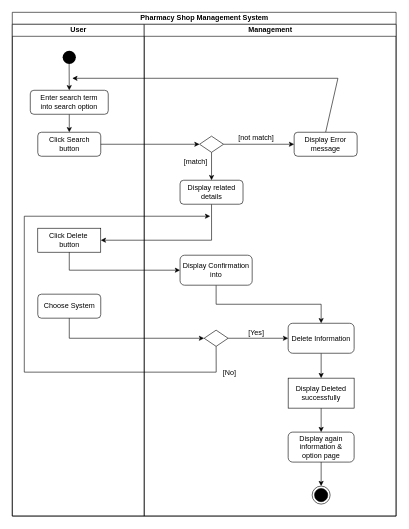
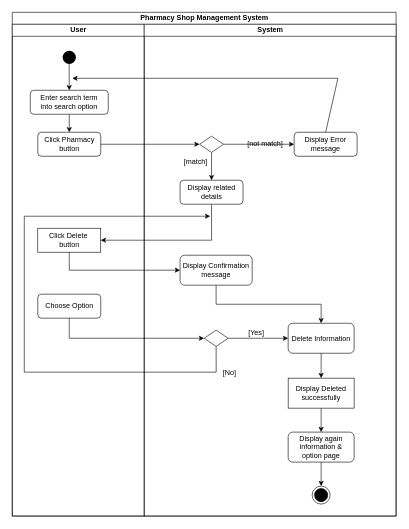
  <mxCell id="0" />
  <mxCell id="1" parent="0" />
  <mxCell id="2" value="Pharmacy Shop Management System" style="swimlane;childLayout=stackLayout;resizeParent=1;resizeParentMax=0;startSize=20;html=1;" vertex="1" parent="1"><mxGeometry x="20" y="20" width="640" height="840" as="geometry" /></mxCell>
  <mxCell id="3" value="User" style="swimlane;startSize=20;html=1;" vertex="1" parent="2"><mxGeometry y="20" width="220" height="820" as="geometry" /></mxCell>
  <mxCell id="4" style="rounded=0;orthogonalLoop=1;jettySize=auto;html=1;exitX=0.493;exitY=0.867;exitDx=0;exitDy=0;entryX=0.5;entryY=0;entryDx=0;entryDy=0;exitPerimeter=0;" edge="1" parent="3" source="5" target="7"><mxGeometry relative="1" as="geometry" /></mxCell>
  <mxCell id="5" value="" style="ellipse;shape=startState;fillColor=#000000;strokeColor=none;" parent="3" vertex="1"><mxGeometry x="80" y="40" width="30" height="30" as="geometry" /></mxCell>
  <mxCell id="6" style="rounded=0;orthogonalLoop=1;jettySize=auto;html=1;exitX=0.5;exitY=1;exitDx=0;exitDy=0;entryX=0.5;entryY=0;entryDx=0;entryDy=0;" edge="1" parent="3" source="7" target="9"><mxGeometry relative="1" as="geometry" /></mxCell>
  <mxCell id="7" value="Enter search term &lt;br&gt;into search option" style="rounded=1;whiteSpace=wrap;html=1;" vertex="1" parent="3"><mxGeometry x="30" y="110" width="130" height="40" as="geometry" /></mxCell>
  <mxCell id="8" value="Click Delete&amp;nbsp;&lt;br&gt;button" style="whiteSpace=wrap;html=1;rounded=0;" vertex="1" parent="3"><mxGeometry x="42.5" y="340" width="105" height="40" as="geometry" /></mxCell>
- <mxCell id="9" value="Click Search button" style="rounded=1;whiteSpace=wrap;html=1;" vertex="1" parent="3"><mxGeometry x="42.5" y="180" width="105" height="40" as="geometry" /></mxCell>
- <mxCell id="10" value="Choose System" style="rounded=1;whiteSpace=wrap;html=1;" vertex="1" parent="3"><mxGeometry x="42.5" y="450" width="105" height="40" as="geometry" /></mxCell>
+ <mxCell id="9" value="Click Pharmacy button" style="rounded=1;whiteSpace=wrap;html=1;" vertex="1" parent="3"><mxGeometry x="42.5" y="180" width="105" height="40" as="geometry" /></mxCell>
+ <mxCell id="10" value="Choose Option" style="rounded=1;whiteSpace=wrap;html=1;" vertex="1" parent="3"><mxGeometry x="42.5" y="450" width="105" height="40" as="geometry" /></mxCell>
  <mxCell id="11" style="edgeStyle=orthogonalEdgeStyle;rounded=0;orthogonalLoop=1;jettySize=auto;html=1;exitX=0.5;exitY=1;exitDx=0;exitDy=0;entryX=1;entryY=0.5;entryDx=0;entryDy=0;" edge="1" parent="2" source="29" target="8"><mxGeometry relative="1" as="geometry" /></mxCell>
  <mxCell id="12" style="edgeStyle=orthogonalEdgeStyle;rounded=0;orthogonalLoop=1;jettySize=auto;html=1;exitX=0.5;exitY=1;exitDx=0;exitDy=0;entryX=0;entryY=0.5;entryDx=0;entryDy=0;" edge="1" parent="2" source="8" target="30"><mxGeometry relative="1" as="geometry" /></mxCell>
  <mxCell id="13" style="edgeStyle=orthogonalEdgeStyle;rounded=0;orthogonalLoop=1;jettySize=auto;html=1;exitX=0.5;exitY=1;exitDx=0;exitDy=0;" edge="1" parent="2" source="30" target="20"><mxGeometry relative="1" as="geometry" /></mxCell>
  <mxCell id="14" style="edgeStyle=orthogonalEdgeStyle;rounded=0;orthogonalLoop=1;jettySize=auto;html=1;exitX=0.5;exitY=1;exitDx=0;exitDy=0;entryX=0;entryY=0.5;entryDx=0;entryDy=0;" edge="1" parent="2" source="10" target="18"><mxGeometry relative="1" as="geometry" /></mxCell>
  <mxCell id="15" style="edgeStyle=orthogonalEdgeStyle;rounded=0;orthogonalLoop=1;jettySize=auto;html=1;exitX=1;exitY=0.5;exitDx=0;exitDy=0;entryX=0;entryY=0.5;entryDx=0;entryDy=0;" edge="1" parent="2" source="9" target="33"><mxGeometry relative="1" as="geometry" /></mxCell>
- <mxCell id="16" value="Management" style="swimlane;startSize=20;html=1;" vertex="1" parent="2"><mxGeometry x="220" y="20" width="420" height="820" as="geometry" /></mxCell>
+ <mxCell id="16" value="System" style="swimlane;startSize=20;html=1;" vertex="1" parent="2"><mxGeometry x="220" y="20" width="420" height="820" as="geometry" /></mxCell>
  <mxCell id="17" style="rounded=0;orthogonalLoop=1;jettySize=auto;html=1;exitX=0.5;exitY=1;exitDx=0;exitDy=0;" edge="1" parent="16" source="18"><mxGeometry relative="1" as="geometry"><mxPoint x="110" y="320" as="targetPoint" /><Array as="points"><mxPoint x="120" y="580" /><mxPoint x="-200" y="580" /><mxPoint x="-200" y="320" /></Array></mxGeometry></mxCell>
  <mxCell id="18" value="" style="rhombus;whiteSpace=wrap;html=1;" vertex="1" parent="16"><mxGeometry x="99.88" y="510" width="40" height="27" as="geometry" /></mxCell>
  <mxCell id="19" style="edgeStyle=orthogonalEdgeStyle;rounded=0;orthogonalLoop=1;jettySize=auto;html=1;exitX=0.5;exitY=1;exitDx=0;exitDy=0;" edge="1" parent="16" source="20" target="26"><mxGeometry relative="1" as="geometry" /></mxCell>
  <mxCell id="20" value="Delete Information" style="rounded=1;whiteSpace=wrap;html=1;" vertex="1" parent="16"><mxGeometry x="240" y="498.5" width="110" height="50" as="geometry" /></mxCell>
  <mxCell id="21" style="rounded=0;orthogonalLoop=1;jettySize=auto;html=1;exitX=1;exitY=0.5;exitDx=0;exitDy=0;entryX=0;entryY=0.5;entryDx=0;entryDy=0;edgeStyle=orthogonalEdgeStyle;" edge="1" parent="16" source="18" target="20"><mxGeometry relative="1" as="geometry" /></mxCell>
  <mxCell id="22" value="[Yes]" style="text;html=1;strokeColor=none;fillColor=none;align=center;verticalAlign=middle;whiteSpace=wrap;rounded=0;" vertex="1" parent="16"><mxGeometry x="148.75" y="498.5" width="76" height="30" as="geometry" /></mxCell>
  <mxCell id="23" value="[No]" style="text;html=1;strokeColor=none;fillColor=none;align=center;verticalAlign=middle;whiteSpace=wrap;rounded=0;" vertex="1" parent="16"><mxGeometry x="106" y="566" width="73" height="30" as="geometry" /></mxCell>
  <mxCell id="24" value="" style="ellipse;html=1;shape=endState;fillColor=#000000;strokeColor=#000000;" vertex="1" parent="16"><mxGeometry x="280" y="770" width="30" height="30" as="geometry" /></mxCell>
  <mxCell id="25" style="edgeStyle=orthogonalEdgeStyle;rounded=0;orthogonalLoop=1;jettySize=auto;html=1;exitX=0.5;exitY=1;exitDx=0;exitDy=0;entryX=0.5;entryY=0;entryDx=0;entryDy=0;" edge="1" parent="16" source="26" target="28"><mxGeometry relative="1" as="geometry" /></mxCell>
  <mxCell id="26" value="Display Deleted&lt;br&gt;successfully" style="whiteSpace=wrap;html=1;rounded=0;" vertex="1" parent="16"><mxGeometry x="240" y="590" width="110" height="50" as="geometry" /></mxCell>
  <mxCell id="27" style="edgeStyle=orthogonalEdgeStyle;rounded=0;orthogonalLoop=1;jettySize=auto;html=1;exitX=0.5;exitY=1;exitDx=0;exitDy=0;entryX=0.5;entryY=0;entryDx=0;entryDy=0;" edge="1" parent="16" source="28" target="24"><mxGeometry relative="1" as="geometry" /></mxCell>
  <mxCell id="28" value="Display again&lt;br&gt;information &amp;amp;&lt;br&gt;option page" style="rounded=1;whiteSpace=wrap;html=1;" vertex="1" parent="16"><mxGeometry x="240" y="680" width="110" height="50" as="geometry" /></mxCell>
  <mxCell id="29" value="Display related&lt;br&gt;details" style="rounded=1;whiteSpace=wrap;html=1;" vertex="1" parent="16"><mxGeometry x="59.75" y="260" width="105" height="40" as="geometry" /></mxCell>
- <mxCell id="30" value="Display Confirmation into" style="rounded=1;whiteSpace=wrap;html=1;" vertex="1" parent="16"><mxGeometry x="59.75" y="385" width="120.25" height="50" as="geometry" /></mxCell>
+ <mxCell id="30" value="Display Confirmation message" style="rounded=1;whiteSpace=wrap;html=1;" vertex="1" parent="16"><mxGeometry x="59.75" y="385" width="120.25" height="50" as="geometry" /></mxCell>
  <mxCell id="31" style="edgeStyle=orthogonalEdgeStyle;rounded=0;orthogonalLoop=1;jettySize=auto;html=1;exitX=1;exitY=0.5;exitDx=0;exitDy=0;entryX=0;entryY=0.5;entryDx=0;entryDy=0;" edge="1" parent="16" source="33" target="35"><mxGeometry relative="1" as="geometry" /></mxCell>
  <mxCell id="32" style="edgeStyle=orthogonalEdgeStyle;rounded=0;orthogonalLoop=1;jettySize=auto;html=1;exitX=0.5;exitY=1;exitDx=0;exitDy=0;entryX=0.5;entryY=0;entryDx=0;entryDy=0;" edge="1" parent="16" source="33" target="29"><mxGeometry relative="1" as="geometry" /></mxCell>
  <mxCell id="33" value="" style="rhombus;whiteSpace=wrap;html=1;" vertex="1" parent="16"><mxGeometry x="92.25" y="186.5" width="40" height="27" as="geometry" /></mxCell>
  <mxCell id="34" style="rounded=0;orthogonalLoop=1;jettySize=auto;html=1;exitX=0.5;exitY=0;exitDx=0;exitDy=0;" edge="1" parent="16" source="35"><mxGeometry relative="1" as="geometry"><mxPoint x="-120" y="90" as="targetPoint" /><Array as="points"><mxPoint x="323" y="90" /></Array></mxGeometry></mxCell>
  <mxCell id="35" value="Display Error&lt;br&gt;message" style="rounded=1;whiteSpace=wrap;html=1;" vertex="1" parent="16"><mxGeometry x="250" y="180" width="105" height="40" as="geometry" /></mxCell>
- <mxCell id="36" value="[not match]" style="text;html=1;strokeColor=none;fillColor=none;align=center;verticalAlign=middle;whiteSpace=wrap;rounded=0;" vertex="1" parent="16"><mxGeometry x="148.75" y="175" width="76" height="30" as="geometry" /></mxCell>
+ <mxCell id="36" value="[not match]" style="text;html=1;strokeColor=none;fillColor=none;align=center;verticalAlign=middle;whiteSpace=wrap;rounded=0;" vertex="1" parent="16"><mxGeometry x="163.75" y="185" width="76" height="30" as="geometry" /></mxCell>
  <mxCell id="37" value="[match]" style="text;html=1;strokeColor=none;fillColor=none;align=center;verticalAlign=middle;whiteSpace=wrap;rounded=0;" vertex="1" parent="16"><mxGeometry x="47.88" y="213.5" width="76" height="30" as="geometry" /></mxCell>
